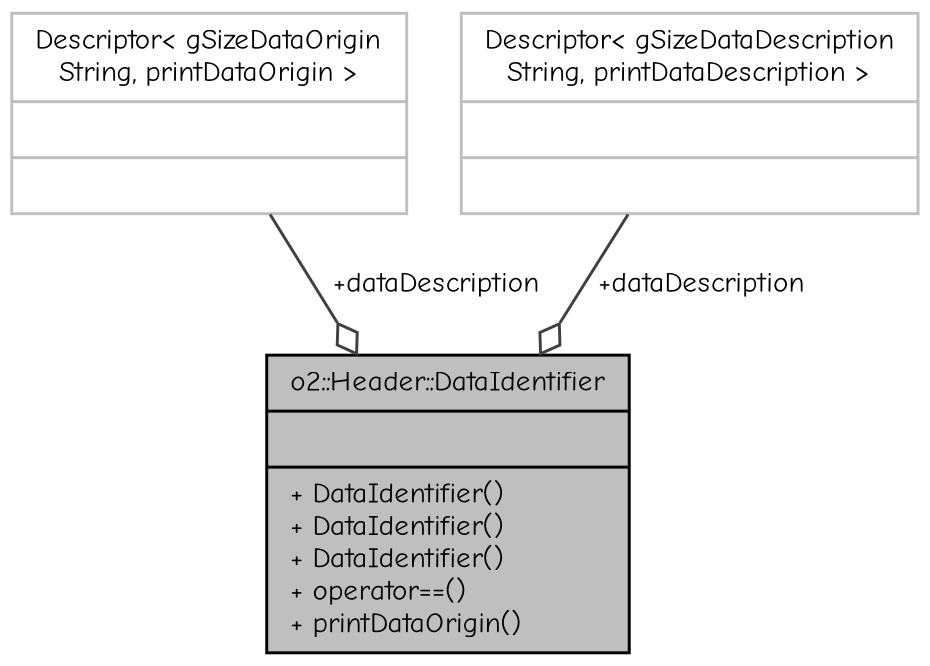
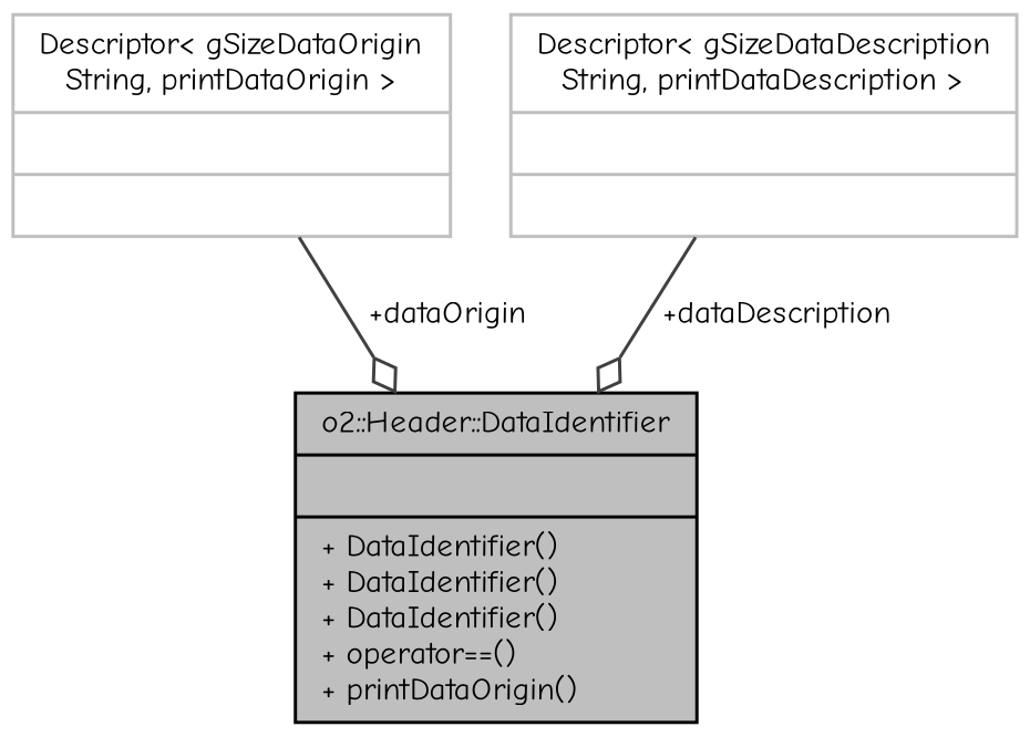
  digraph {
    fontname="Comic Neue"
    node [color=grey75 fontname="Comic Neue" fontsize=10 shape=record]
    edge [arrowhead=odiamond color=grey25 fontname="Comic Neue" fontsize=10 labelfontname=Helvetica labelfontsize=10 style=solid]
    n1 [color=black fillcolor=grey75 fontcolor=black height=0.2 label="{o2::Header::DataIdentifier\n||+ DataIdentifier()\l+ DataIdentifier()\l+ DataIdentifier()\l+ operator==()\l+ printDataOrigin()\l}" style=filled width=0.4]
    n2 [height=0.2 label="{Descriptor\< gSizeDataOrigin\lString, printDataOrigin \>\n||}" width=0.4]
    n3 [height=0.2 label="{Descriptor\< gSizeDataDescription\lString, printDataDescription \>\n||}" width=0.4]
-   n2 -> n1 [label=" +dataDescription"]
+   n2 -> n1 [label=" +dataOrigin"]
    n3 -> n1 [label=" +dataDescription"]
  }
